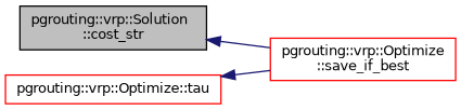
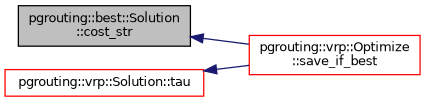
  digraph {
    rankdir=LR
    node [color=red fillcolor=white fontname=Helvetica fontsize=10 shape=record style=filled]
    edge [color=midnightblue dir=back fontname=Helvetica fontsize=10 labelfontname=Helvetica labelfontsize=10 style=solid]
-   n1 [color=black fillcolor=grey75 fontcolor=black height=0.2 label="pgrouting::vrp::Solution\l::cost_str" width=0.4]
+   n1 [color=black fillcolor=grey75 fontcolor=black height=0.2 label="pgrouting::best::Solution\l::cost_str" width=0.4]
    n2 [height=0.2 label="pgrouting::vrp::Optimize\l::save_if_best" width=0.4]
-   n3 [height=0.2 label="pgrouting::vrp::Optimize::tau" width=0.4]
+   n3 [height=0.2 label="pgrouting::vrp::Solution::tau" width=0.4]
    n1 -> n2
    n3 -> n2
  }
